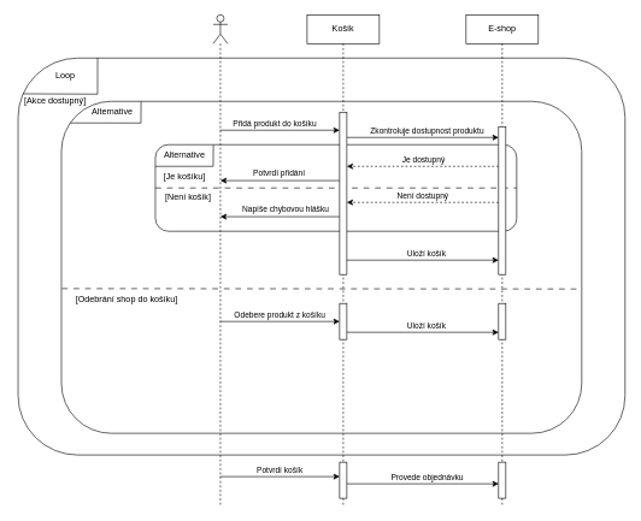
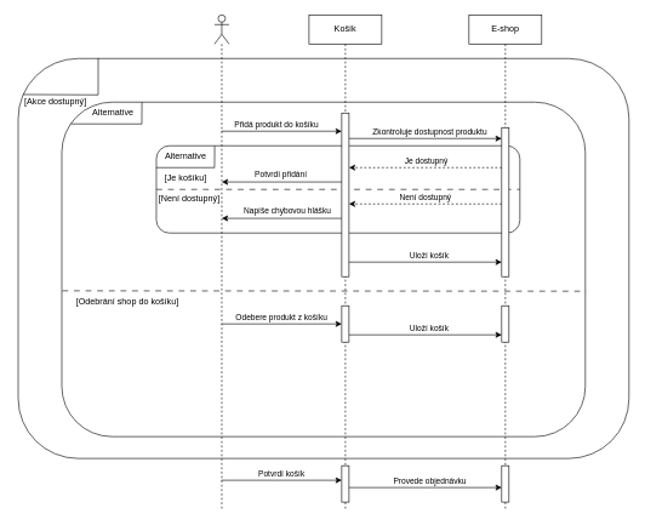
  <mxCell id="0" />
  <mxCell id="1" parent="0" />
  <mxCell id="2" value="" style="rounded=1;whiteSpace=wrap;html=1;" vertex="1" parent="1"><mxGeometry x="24" y="80" width="840" height="550" as="geometry" /></mxCell>
  <mxCell id="3" value="" style="rounded=1;whiteSpace=wrap;html=1;" vertex="1" parent="1"><mxGeometry x="84" y="140" width="720" height="460" as="geometry" /></mxCell>
  <mxCell id="4" value="" style="rounded=1;whiteSpace=wrap;html=1;" vertex="1" parent="1"><mxGeometry x="214" y="200" width="500" height="120" as="geometry" /></mxCell>
  <mxCell id="5" style="edgeStyle=orthogonalEdgeStyle;rounded=0;orthogonalLoop=1;jettySize=auto;html=1;curved=0;" edge="1" parent="1" source="11" target="30"><mxGeometry relative="1" as="geometry"><Array as="points"><mxPoint x="404" y="180" /><mxPoint x="404" y="180" /></Array></mxGeometry></mxCell>
  <mxCell id="6" value="Přidá produkt do košíku" style="edgeLabel;html=1;align=center;verticalAlign=middle;resizable=0;points=[];" vertex="1" connectable="0" parent="5"><mxGeometry x="-0.173" y="1" relative="1" as="geometry"><mxPoint x="7" y="-9" as="offset" /></mxGeometry></mxCell>
  <mxCell id="7" style="edgeStyle=orthogonalEdgeStyle;rounded=0;orthogonalLoop=1;jettySize=auto;html=1;curved=0;" edge="1" parent="1" source="11" target="31"><mxGeometry relative="1" as="geometry"><Array as="points"><mxPoint x="344" y="445" /><mxPoint x="344" y="445" /></Array></mxGeometry></mxCell>
  <mxCell id="8" value="Odebere produkt z košíku" style="edgeLabel;html=1;align=center;verticalAlign=middle;resizable=0;points=[];" vertex="1" connectable="0" parent="7"><mxGeometry x="-0.006" y="1" relative="1" as="geometry"><mxPoint y="-9" as="offset" /></mxGeometry></mxCell>
  <mxCell id="9" style="edgeStyle=orthogonalEdgeStyle;rounded=0;orthogonalLoop=1;jettySize=auto;html=1;curved=0;" edge="1" parent="1" source="11" target="32"><mxGeometry relative="1" as="geometry"><Array as="points"><mxPoint x="384" y="660" /><mxPoint x="384" y="660" /></Array></mxGeometry></mxCell>
  <mxCell id="10" value="Potvrdí košík" style="edgeLabel;html=1;align=center;verticalAlign=middle;resizable=0;points=[];" vertex="1" connectable="0" parent="9"><mxGeometry x="-0.015" y="2" relative="1" as="geometry"><mxPoint y="-8" as="offset" /></mxGeometry></mxCell>
  <mxCell id="11" value="" style="shape=umlLifeline;perimeter=lifelinePerimeter;whiteSpace=wrap;html=1;container=1;dropTarget=0;collapsible=0;recursiveResize=0;outlineConnect=0;portConstraint=eastwest;newEdgeStyle={&quot;curved&quot;:0,&quot;rounded&quot;:0};participant=umlActor;" vertex="1" parent="1"><mxGeometry x="294" y="20" width="20" height="680" as="geometry" /></mxCell>
  <mxCell id="12" style="edgeStyle=elbowEdgeStyle;rounded=0;orthogonalLoop=1;jettySize=auto;html=1;elbow=vertical;curved=0;" edge="1" parent="1" source="30" target="34"><mxGeometry relative="1" as="geometry"><Array as="points"><mxPoint x="594" y="190" /></Array></mxGeometry></mxCell>
  <mxCell id="13" value="Zkontroluje dostupnost produktu" style="edgeLabel;html=1;align=center;verticalAlign=middle;resizable=0;points=[];" vertex="1" connectable="0" parent="12"><mxGeometry x="0.053" y="1" relative="1" as="geometry"><mxPoint x="-1" y="-9" as="offset" /></mxGeometry></mxCell>
  <mxCell id="14" style="edgeStyle=elbowEdgeStyle;rounded=0;orthogonalLoop=1;jettySize=auto;html=1;elbow=horizontal;curved=0;dashed=1;" edge="1" parent="1"><mxGeometry relative="1" as="geometry"><mxPoint x="689" y="230" as="sourcePoint" /><mxPoint x="479" y="230" as="targetPoint" /><Array as="points"><mxPoint x="584" y="230" /></Array></mxGeometry></mxCell>
  <mxCell id="15" value="Je dostupný" style="edgeLabel;html=1;align=center;verticalAlign=middle;resizable=0;points=[];" vertex="1" connectable="0" parent="14"><mxGeometry x="-0.1" relative="1" as="geometry"><mxPoint x="-10" y="-10" as="offset" /></mxGeometry></mxCell>
  <mxCell id="16" style="edgeStyle=elbowEdgeStyle;rounded=0;orthogonalLoop=1;jettySize=auto;html=1;elbow=vertical;curved=0;" edge="1" parent="1"><mxGeometry relative="1" as="geometry"><mxPoint x="469" y="249.78" as="sourcePoint" /><mxPoint x="304.056" y="249.78" as="targetPoint" /><Array as="points"><mxPoint x="392" y="249.78" /></Array></mxGeometry></mxCell>
  <mxCell id="17" value="Potvrdí přidání" style="edgeLabel;html=1;align=center;verticalAlign=middle;resizable=0;points=[];" vertex="1" connectable="0" parent="16"><mxGeometry x="0.13" relative="1" as="geometry"><mxPoint x="8" y="-10" as="offset" /></mxGeometry></mxCell>
  <mxCell id="18" style="edgeStyle=elbowEdgeStyle;rounded=0;orthogonalLoop=1;jettySize=auto;html=1;elbow=horizontal;curved=0;dashed=1;" edge="1" parent="1"><mxGeometry relative="1" as="geometry"><mxPoint x="688.94" y="280" as="sourcePoint" /><mxPoint x="478.94" y="280" as="targetPoint" /><Array as="points"><mxPoint x="583.94" y="280" /></Array></mxGeometry></mxCell>
  <mxCell id="19" value="Není dostupný" style="edgeLabel;html=1;align=center;verticalAlign=middle;resizable=0;points=[];" vertex="1" connectable="0" parent="18"><mxGeometry x="-0.1" relative="1" as="geometry"><mxPoint x="-10" y="-10" as="offset" /></mxGeometry></mxCell>
  <mxCell id="20" style="edgeStyle=elbowEdgeStyle;rounded=0;orthogonalLoop=1;jettySize=auto;html=1;elbow=vertical;curved=0;" edge="1" parent="1"><mxGeometry relative="1" as="geometry"><mxPoint x="468.94" y="299.78" as="sourcePoint" /><mxPoint x="303.996" y="299.78" as="targetPoint" /><Array as="points"><mxPoint x="391.94" y="299.78" /></Array></mxGeometry></mxCell>
  <mxCell id="21" value="Napíše chybovou hlášku" style="edgeLabel;html=1;align=center;verticalAlign=middle;resizable=0;points=[];" vertex="1" connectable="0" parent="20"><mxGeometry x="0.13" relative="1" as="geometry"><mxPoint x="18" y="-10" as="offset" /></mxGeometry></mxCell>
  <mxCell id="22" value="" style="endArrow=none;html=1;rounded=0;entryX=1.003;entryY=0.011;entryDx=0;entryDy=0;entryPerimeter=0;exitX=0;exitY=1;exitDx=0;exitDy=0;exitPerimeter=0;" edge="1" parent="1" source="23" target="23"><mxGeometry width="50" height="50" relative="1" as="geometry"><mxPoint x="294" y="240" as="sourcePoint" /><mxPoint x="364" y="220" as="targetPoint" /><Array as="points"><mxPoint x="294" y="230" /></Array></mxGeometry></mxCell>
  <mxCell id="23" value="Alternative" style="text;html=1;align=center;verticalAlign=middle;resizable=0;points=[];autosize=1;strokeColor=none;fillColor=none;" vertex="1" parent="1"><mxGeometry x="214" y="200" width="80" height="30" as="geometry" /></mxCell>
  <mxCell id="24" value="Alternative" style="text;html=1;align=center;verticalAlign=middle;resizable=0;points=[];autosize=1;strokeColor=none;fillColor=none;" vertex="1" parent="1"><mxGeometry x="114" y="140" width="80" height="30" as="geometry" /></mxCell>
  <mxCell id="25" value="" style="endArrow=none;html=1;rounded=0;entryX=1.002;entryY=-0.002;entryDx=0;entryDy=0;entryPerimeter=0;exitX=0.017;exitY=0.065;exitDx=0;exitDy=0;exitPerimeter=0;" edge="1" source="3" target="24" parent="1"><mxGeometry width="50" height="50" relative="1" as="geometry"><mxPoint x="187" y="170" as="sourcePoint" /><mxPoint x="264" y="150" as="targetPoint" /><Array as="points"><mxPoint x="194" y="170" /></Array></mxGeometry></mxCell>
  <mxCell id="26" value="" style="endArrow=none;dashed=1;html=1;rounded=0;exitX=0;exitY=0.5;exitDx=0;exitDy=0;entryX=1;entryY=0.5;entryDx=0;entryDy=0;dashPattern=8 8;" edge="1" parent="1" source="4" target="4"><mxGeometry width="50" height="50" relative="1" as="geometry"><mxPoint x="444" y="260" as="sourcePoint" /><mxPoint x="494" y="210" as="targetPoint" /></mxGeometry></mxCell>
  <mxCell id="27" value="[Je košíku]" style="text;html=1;align=center;verticalAlign=middle;resizable=0;points=[];autosize=1;strokeColor=none;fillColor=none;" vertex="1" parent="1"><mxGeometry x="209" y="230" width="90" height="30" as="geometry" /></mxCell>
- <mxCell id="28" value="[Není košík]" style="text;html=1;align=center;verticalAlign=middle;resizable=0;points=[];autosize=1;strokeColor=none;fillColor=none;" vertex="1" parent="1"><mxGeometry x="204" y="258" width="110" height="30" as="geometry" /></mxCell>
+ <mxCell id="28" value="[Není dostupný]" style="text;html=1;align=center;verticalAlign=middle;resizable=0;points=[];autosize=1;strokeColor=none;fillColor=none;" vertex="1" parent="1"><mxGeometry x="204" y="258" width="110" height="30" as="geometry" /></mxCell>
  <mxCell id="29" value="Košík" style="shape=umlLifeline;perimeter=lifelinePerimeter;whiteSpace=wrap;html=1;container=0;dropTarget=0;collapsible=0;recursiveResize=0;outlineConnect=0;portConstraint=eastwest;newEdgeStyle={&quot;edgeStyle&quot;:&quot;elbowEdgeStyle&quot;,&quot;elbow&quot;:&quot;vertical&quot;,&quot;curved&quot;:0,&quot;rounded&quot;:0};" parent="1" vertex="1"><mxGeometry x="424" y="20" width="100" height="680" as="geometry" /></mxCell>
  <mxCell id="30" value="" style="html=1;points=[];perimeter=orthogonalPerimeter;outlineConnect=0;targetShapes=umlLifeline;portConstraint=eastwest;newEdgeStyle={&quot;edgeStyle&quot;:&quot;elbowEdgeStyle&quot;,&quot;elbow&quot;:&quot;vertical&quot;,&quot;curved&quot;:0,&quot;rounded&quot;:0};" parent="29" vertex="1"><mxGeometry x="45" y="135" width="10" height="225" as="geometry" /></mxCell>
  <mxCell id="31" value="" style="html=1;points=[];perimeter=orthogonalPerimeter;outlineConnect=0;targetShapes=umlLifeline;portConstraint=eastwest;newEdgeStyle={&quot;edgeStyle&quot;:&quot;elbowEdgeStyle&quot;,&quot;elbow&quot;:&quot;vertical&quot;,&quot;curved&quot;:0,&quot;rounded&quot;:0};" vertex="1" parent="29"><mxGeometry x="45" y="400" width="10" height="50" as="geometry" /></mxCell>
  <mxCell id="32" value="" style="html=1;points=[];perimeter=orthogonalPerimeter;outlineConnect=0;targetShapes=umlLifeline;portConstraint=eastwest;newEdgeStyle={&quot;edgeStyle&quot;:&quot;elbowEdgeStyle&quot;,&quot;elbow&quot;:&quot;vertical&quot;,&quot;curved&quot;:0,&quot;rounded&quot;:0};" vertex="1" parent="29"><mxGeometry x="45" y="620" width="10" height="50" as="geometry" /></mxCell>
  <mxCell id="33" value="E-shop" style="shape=umlLifeline;perimeter=lifelinePerimeter;whiteSpace=wrap;html=1;container=0;dropTarget=0;collapsible=0;recursiveResize=0;outlineConnect=0;portConstraint=eastwest;newEdgeStyle={&quot;edgeStyle&quot;:&quot;elbowEdgeStyle&quot;,&quot;elbow&quot;:&quot;vertical&quot;,&quot;curved&quot;:0,&quot;rounded&quot;:0};" parent="1" vertex="1"><mxGeometry x="644" y="20" width="100" height="680" as="geometry" /></mxCell>
  <mxCell id="34" value="" style="html=1;points=[];perimeter=orthogonalPerimeter;outlineConnect=0;targetShapes=umlLifeline;portConstraint=eastwest;newEdgeStyle={&quot;edgeStyle&quot;:&quot;elbowEdgeStyle&quot;,&quot;elbow&quot;:&quot;vertical&quot;,&quot;curved&quot;:0,&quot;rounded&quot;:0};" parent="33" vertex="1"><mxGeometry x="45" y="155" width="10" height="205" as="geometry" /></mxCell>
  <mxCell id="35" value="" style="html=1;points=[];perimeter=orthogonalPerimeter;outlineConnect=0;targetShapes=umlLifeline;portConstraint=eastwest;newEdgeStyle={&quot;edgeStyle&quot;:&quot;elbowEdgeStyle&quot;,&quot;elbow&quot;:&quot;vertical&quot;,&quot;curved&quot;:0,&quot;rounded&quot;:0};" vertex="1" parent="33"><mxGeometry x="45" y="400" width="10" height="50" as="geometry" /></mxCell>
  <mxCell id="36" value="" style="html=1;points=[];perimeter=orthogonalPerimeter;outlineConnect=0;targetShapes=umlLifeline;portConstraint=eastwest;newEdgeStyle={&quot;edgeStyle&quot;:&quot;elbowEdgeStyle&quot;,&quot;elbow&quot;:&quot;vertical&quot;,&quot;curved&quot;:0,&quot;rounded&quot;:0};" vertex="1" parent="33"><mxGeometry x="45" y="620" width="10" height="50" as="geometry" /></mxCell>
  <mxCell id="37" style="edgeStyle=elbowEdgeStyle;rounded=0;orthogonalLoop=1;jettySize=auto;html=1;elbow=vertical;curved=0;" edge="1" parent="1"><mxGeometry relative="1" as="geometry"><mxPoint x="479" y="360.001" as="sourcePoint" /><mxPoint x="689" y="360.001" as="targetPoint" /></mxGeometry></mxCell>
  <mxCell id="38" value="Uloží košík" style="edgeLabel;html=1;align=center;verticalAlign=middle;resizable=0;points=[];" vertex="1" connectable="0" parent="37"><mxGeometry x="0.188" y="-1" relative="1" as="geometry"><mxPoint x="-15" y="-11" as="offset" /></mxGeometry></mxCell>
  <mxCell id="39" value="" style="endArrow=none;dashed=1;html=1;rounded=0;exitX=0.001;exitY=0.564;exitDx=0;exitDy=0;dashPattern=8 8;exitPerimeter=0;" edge="1" parent="1" source="3"><mxGeometry width="50" height="50" relative="1" as="geometry"><mxPoint x="174" y="400" as="sourcePoint" /><mxPoint x="805" y="400" as="targetPoint" /></mxGeometry></mxCell>
  <mxCell id="40" value="[Odebrání shop do košíku]" style="text;html=1;align=center;verticalAlign=middle;resizable=0;points=[];autosize=1;strokeColor=none;fillColor=none;" vertex="1" parent="1"><mxGeometry x="84" y="400" width="180" height="30" as="geometry" /></mxCell>
  <mxCell id="41" style="edgeStyle=elbowEdgeStyle;rounded=0;orthogonalLoop=1;jettySize=auto;html=1;elbow=vertical;curved=0;" edge="1" parent="1"><mxGeometry relative="1" as="geometry"><mxPoint x="479" y="460.004" as="sourcePoint" /><mxPoint x="689" y="460.004" as="targetPoint" /></mxGeometry></mxCell>
  <mxCell id="42" value="Uloží košík" style="edgeLabel;html=1;align=center;verticalAlign=middle;resizable=0;points=[];" vertex="1" connectable="0" parent="41"><mxGeometry x="-0.229" y="-1" relative="1" as="geometry"><mxPoint x="29" y="-11" as="offset" /></mxGeometry></mxCell>
- <mxCell id="43" value="Loop" style="text;html=1;align=center;verticalAlign=middle;resizable=0;points=[];autosize=1;strokeColor=none;fillColor=none;" vertex="1" parent="1"><mxGeometry x="64" y="90" width="50" height="30" as="geometry" /></mxCell>
  <mxCell id="44" value="" style="endArrow=none;html=1;rounded=0;entryX=0.131;entryY=-0.001;entryDx=0;entryDy=0;entryPerimeter=0;exitX=0.008;exitY=0.09;exitDx=0;exitDy=0;exitPerimeter=0;" edge="1" parent="1" source="2" target="2"><mxGeometry width="50" height="50" relative="1" as="geometry"><mxPoint x="34" y="130" as="sourcePoint" /><mxPoint x="134" y="100" as="targetPoint" /><Array as="points"><mxPoint x="134" y="130" /></Array></mxGeometry></mxCell>
  <mxCell id="45" value="[Akce dostupný]" style="text;html=1;align=center;verticalAlign=middle;resizable=0;points=[];autosize=1;strokeColor=none;fillColor=none;" vertex="1" parent="1"><mxGeometry x="20" y="125" width="110" height="30" as="geometry" /></mxCell>
  <mxCell id="46" style="edgeStyle=elbowEdgeStyle;rounded=0;orthogonalLoop=1;jettySize=auto;html=1;elbow=vertical;curved=0;" edge="1" parent="1" source="32" target="36"><mxGeometry relative="1" as="geometry"><Array as="points"><mxPoint x="584" y="670" /></Array></mxGeometry></mxCell>
  <mxCell id="47" value="Provede objednávku" style="edgeLabel;html=1;align=center;verticalAlign=middle;resizable=0;points=[];" vertex="1" connectable="0" parent="46"><mxGeometry x="-0.102" y="1" relative="1" as="geometry"><mxPoint x="16" y="-9" as="offset" /></mxGeometry></mxCell>
